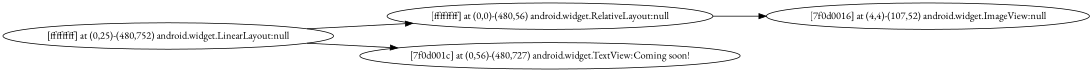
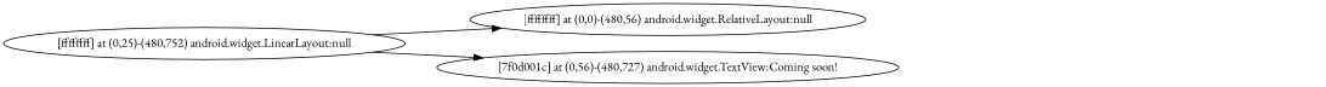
  strict digraph {
    rankdir=LR
    fontname="EB Garamond"
    node [fontname="EB Garamond"]
    edge [fontname="EB Garamond"]
    n1 [label="[ffffffff] at (0,25)-(480,752) android.widget.LinearLayout:null"]
    n2 [label="[ffffffff] at (0,0)-(480,56) android.widget.RelativeLayout:null"]
    n3 [label="[7f0d001c] at (0,56)-(480,727) android.widget.TextView:Coming soon!"]
-   n4 [label="[7f0d0016] at (4,4)-(107,52) android.widget.ImageView:null"]
    n1 -> n2
    n1 -> n3
-   n2 -> n4
  }
